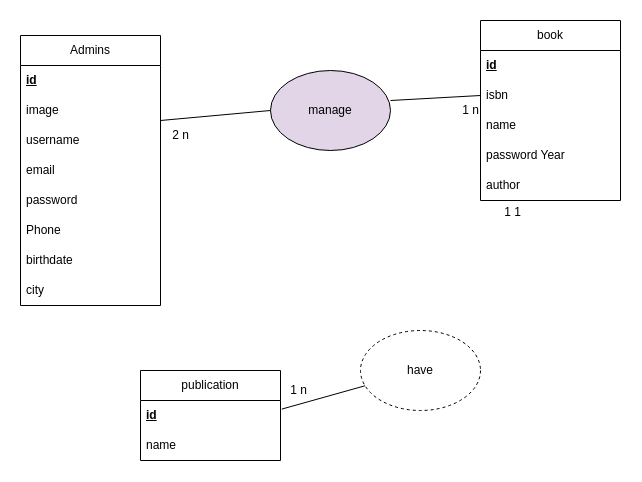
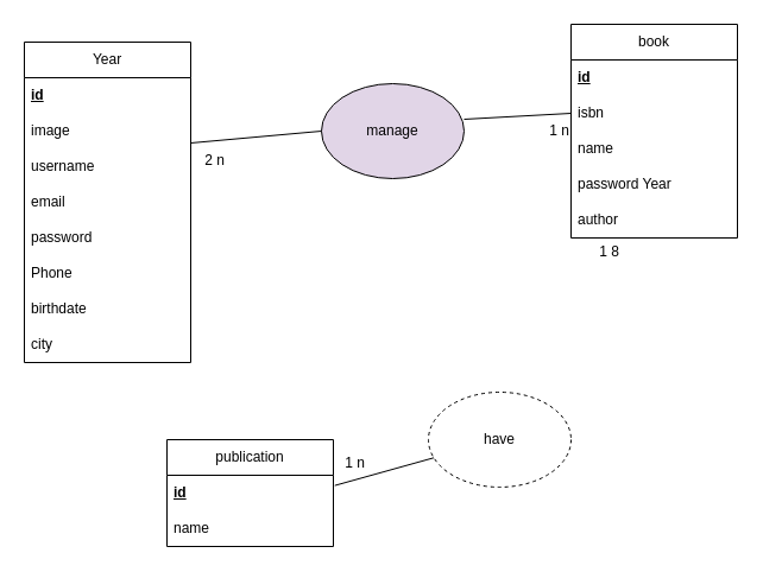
  <mxCell id="0" />
  <mxCell id="1" parent="0" />
- <mxCell id="2" value="Admins" style="swimlane;fontStyle=0;childLayout=stackLayout;horizontal=1;startSize=30;horizontalStack=0;resizeParent=1;resizeParentMax=0;resizeLast=0;collapsible=1;marginBottom=0;strokeColor=default;whiteSpace=wrap;html=1;swimlaneLine=1;expand=1;" parent="1" vertex="1"><mxGeometry x="20" y="35" width="140" height="270" as="geometry"><mxRectangle x="120" y="355" width="70" height="30" as="alternateBounds" /></mxGeometry></mxCell>
+ <mxCell id="2" value="Year" style="swimlane;fontStyle=0;childLayout=stackLayout;horizontal=1;startSize=30;horizontalStack=0;resizeParent=1;resizeParentMax=0;resizeLast=0;collapsible=1;marginBottom=0;strokeColor=default;whiteSpace=wrap;html=1;swimlaneLine=1;expand=1;" parent="1" vertex="1"><mxGeometry x="20" y="35" width="140" height="270" as="geometry"><mxRectangle x="120" y="355" width="70" height="30" as="alternateBounds" /></mxGeometry></mxCell>
  <mxCell id="3" value="&lt;u&gt;&lt;b&gt;id&lt;/b&gt;&lt;/u&gt;" style="text;strokeColor=none;fillColor=none;align=left;verticalAlign=middle;spacingLeft=4;spacingRight=4;overflow=hidden;points=[[0,0.5],[1,0.5]];portConstraint=eastwest;rotatable=0;whiteSpace=wrap;html=1;" parent="2" vertex="1"><mxGeometry y="30" width="140" height="30" as="geometry" /></mxCell>
  <mxCell id="4" value="image" style="text;strokeColor=none;fillColor=none;align=left;verticalAlign=middle;spacingLeft=4;spacingRight=4;overflow=hidden;points=[[0,0.5],[1,0.5]];portConstraint=eastwest;rotatable=0;whiteSpace=wrap;html=1;" parent="2" vertex="1"><mxGeometry y="60" width="140" height="30" as="geometry" /></mxCell>
  <mxCell id="5" value="username" style="text;strokeColor=none;fillColor=none;align=left;verticalAlign=middle;spacingLeft=4;spacingRight=4;overflow=hidden;points=[[0,0.5],[1,0.5]];portConstraint=eastwest;rotatable=0;whiteSpace=wrap;html=1;" parent="2" vertex="1"><mxGeometry y="90" width="140" height="30" as="geometry" /></mxCell>
  <mxCell id="6" value="email" style="text;strokeColor=none;fillColor=none;align=left;verticalAlign=middle;spacingLeft=4;spacingRight=4;overflow=hidden;points=[[0,0.5],[1,0.5]];portConstraint=eastwest;rotatable=0;whiteSpace=wrap;html=1;" parent="2" vertex="1"><mxGeometry y="120" width="140" height="30" as="geometry" /></mxCell>
  <mxCell id="7" value="password" style="text;strokeColor=none;fillColor=none;align=left;verticalAlign=middle;spacingLeft=4;spacingRight=4;overflow=hidden;points=[[0,0.5],[1,0.5]];portConstraint=eastwest;rotatable=0;whiteSpace=wrap;html=1;" parent="2" vertex="1"><mxGeometry y="150" width="140" height="30" as="geometry" /></mxCell>
  <mxCell id="8" value="Phone" style="text;strokeColor=none;fillColor=none;align=left;verticalAlign=middle;spacingLeft=4;spacingRight=4;overflow=hidden;points=[[0,0.5],[1,0.5]];portConstraint=eastwest;rotatable=0;whiteSpace=wrap;html=1;" parent="2" vertex="1"><mxGeometry y="180" width="140" height="30" as="geometry" /></mxCell>
  <mxCell id="9" value="birthdate" style="text;strokeColor=none;fillColor=none;align=left;verticalAlign=middle;spacingLeft=4;spacingRight=4;overflow=hidden;points=[[0,0.5],[1,0.5]];portConstraint=eastwest;rotatable=0;whiteSpace=wrap;html=1;" parent="2" vertex="1"><mxGeometry y="210" width="140" height="30" as="geometry" /></mxCell>
  <mxCell id="10" value="city" style="text;strokeColor=none;fillColor=none;align=left;verticalAlign=middle;spacingLeft=4;spacingRight=4;overflow=hidden;points=[[0,0.5],[1,0.5]];portConstraint=eastwest;rotatable=0;whiteSpace=wrap;html=1;" parent="2" vertex="1"><mxGeometry y="240" width="140" height="30" as="geometry" /></mxCell>
  <mxCell id="11" value="book" style="swimlane;fontStyle=0;childLayout=stackLayout;horizontal=1;startSize=30;horizontalStack=0;resizeParent=1;resizeParentMax=0;resizeLast=0;collapsible=1;marginBottom=0;whiteSpace=wrap;html=1;" parent="1" vertex="1"><mxGeometry x="480" y="20" width="140" height="180" as="geometry" /></mxCell>
  <mxCell id="12" value="&lt;b&gt;&lt;u&gt;id&lt;/u&gt;&lt;/b&gt;" style="text;strokeColor=none;fillColor=none;align=left;verticalAlign=middle;spacingLeft=4;spacingRight=4;overflow=hidden;points=[[0,0.5],[1,0.5]];portConstraint=eastwest;rotatable=0;whiteSpace=wrap;html=1;" parent="11" vertex="1"><mxGeometry y="30" width="140" height="30" as="geometry" /></mxCell>
  <mxCell id="13" value="isbn" style="text;strokeColor=none;fillColor=none;align=left;verticalAlign=middle;spacingLeft=4;spacingRight=4;overflow=hidden;points=[[0,0.5],[1,0.5]];portConstraint=eastwest;rotatable=0;whiteSpace=wrap;html=1;" parent="11" vertex="1"><mxGeometry y="60" width="140" height="30" as="geometry" /></mxCell>
  <mxCell id="14" value="name" style="text;strokeColor=none;fillColor=none;align=left;verticalAlign=middle;spacingLeft=4;spacingRight=4;overflow=hidden;points=[[0,0.5],[1,0.5]];portConstraint=eastwest;rotatable=0;whiteSpace=wrap;html=1;" parent="11" vertex="1"><mxGeometry y="90" width="140" height="30" as="geometry" /></mxCell>
  <mxCell id="15" value="password Year" style="text;strokeColor=none;fillColor=none;align=left;verticalAlign=middle;spacingLeft=4;spacingRight=4;overflow=hidden;points=[[0,0.5],[1,0.5]];portConstraint=eastwest;rotatable=0;whiteSpace=wrap;html=1;" parent="11" vertex="1"><mxGeometry y="120" width="140" height="30" as="geometry" /></mxCell>
  <mxCell id="16" value="author" style="text;strokeColor=none;fillColor=none;align=left;verticalAlign=middle;spacingLeft=4;spacingRight=4;overflow=hidden;points=[[0,0.5],[1,0.5]];portConstraint=eastwest;rotatable=0;whiteSpace=wrap;html=1;" vertex="1" parent="11"><mxGeometry y="150" width="140" height="30" as="geometry" /></mxCell>
  <mxCell id="17" value="manage" style="ellipse;whiteSpace=wrap;html=1;fillColor=#e1d5e7;" parent="1" vertex="1"><mxGeometry x="270" y="70" width="120" height="80" as="geometry" /></mxCell>
  <mxCell id="18" value="" style="endArrow=none;html=1;rounded=0;entryX=0;entryY=0.5;entryDx=0;entryDy=0;" parent="1" target="17" edge="1"><mxGeometry width="50" height="50" relative="1" as="geometry"><mxPoint x="160" y="120" as="sourcePoint" /><mxPoint x="210" y="70" as="targetPoint" /></mxGeometry></mxCell>
  <mxCell id="19" value="" style="endArrow=none;html=1;rounded=0;entryX=0;entryY=0.5;entryDx=0;entryDy=0;" parent="1" target="13" edge="1"><mxGeometry width="50" height="50" relative="1" as="geometry"><mxPoint x="390" y="100" as="sourcePoint" /><mxPoint x="480" y="90" as="targetPoint" /></mxGeometry></mxCell>
  <mxCell id="20" value="2&amp;nbsp;n" style="text;html=1;align=center;verticalAlign=middle;resizable=0;points=[];autosize=1;strokeColor=none;fillColor=none;" parent="1" vertex="1"><mxGeometry x="165" y="125" width="30" height="20" as="geometry" /></mxCell>
  <mxCell id="21" value="1 n" style="text;html=1;align=center;verticalAlign=middle;resizable=0;points=[];autosize=1;strokeColor=none;fillColor=none;" parent="1" vertex="1"><mxGeometry x="455" y="100" width="30" height="20" as="geometry" /></mxCell>
  <mxCell id="22" value="publication" style="swimlane;fontStyle=0;childLayout=stackLayout;horizontal=1;startSize=30;horizontalStack=0;resizeParent=1;resizeParentMax=0;resizeLast=0;collapsible=1;marginBottom=0;whiteSpace=wrap;html=1;" parent="1" vertex="1"><mxGeometry x="140" y="370" width="140" height="90" as="geometry" /></mxCell>
  <mxCell id="23" value="&lt;b&gt;&lt;u&gt;id&lt;/u&gt;&lt;/b&gt;" style="text;strokeColor=none;fillColor=none;align=left;verticalAlign=middle;spacingLeft=4;spacingRight=4;overflow=hidden;points=[[0,0.5],[1,0.5]];portConstraint=eastwest;rotatable=0;whiteSpace=wrap;html=1;" parent="22" vertex="1"><mxGeometry y="30" width="140" height="30" as="geometry" /></mxCell>
  <mxCell id="24" value="name" style="text;strokeColor=none;fillColor=none;align=left;verticalAlign=middle;spacingLeft=4;spacingRight=4;overflow=hidden;points=[[0,0.5],[1,0.5]];portConstraint=eastwest;rotatable=0;whiteSpace=wrap;html=1;" parent="22" vertex="1"><mxGeometry y="60" width="140" height="30" as="geometry" /></mxCell>
  <mxCell id="25" style="edgeStyle=none;rounded=0;orthogonalLoop=1;jettySize=auto;html=1;entryX=1.009;entryY=0.287;entryDx=0;entryDy=0;endArrow=none;endFill=0;entryPerimeter=0;" parent="1" source="26" target="23" edge="1"><mxGeometry relative="1" as="geometry"><mxPoint x="280" y="425" as="targetPoint" /></mxGeometry></mxCell>
  <mxCell id="26" value="have" style="ellipse;whiteSpace=wrap;html=1;dashed=1;" parent="1" vertex="1"><mxGeometry x="360" y="330" width="120" height="80" as="geometry" /></mxCell>
  <mxCell id="27" value="1&amp;nbsp;n" style="text;html=1;align=center;verticalAlign=middle;resizable=0;points=[];autosize=1;strokeColor=none;fillColor=none;" parent="1" vertex="1"><mxGeometry x="283" y="380" width="30" height="20" as="geometry" /></mxCell>
- <mxCell id="28" value="1 1" style="text;html=1;align=center;verticalAlign=middle;resizable=0;points=[];autosize=1;strokeColor=none;fillColor=none;" parent="1" vertex="1"><mxGeometry x="492" y="197" width="40" height="30" as="geometry" /></mxCell>
+ <mxCell id="28" value="1 8" style="text;html=1;align=center;verticalAlign=middle;resizable=0;points=[];autosize=1;strokeColor=none;fillColor=none;" parent="1" vertex="1"><mxGeometry x="492" y="197" width="40" height="30" as="geometry" /></mxCell>
